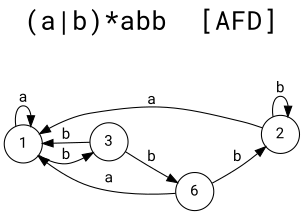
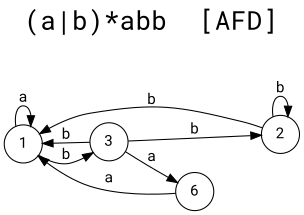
  digraph {
    fontname="Roboto Mono"
    fontsize=25
    label="(a|b)*abb  [AFD]"
    labelloc=t
    rankdir=LR
    node [fontname="Roboto Mono" shape=circle]
    edge [fontname="Roboto Mono"]
    1
    3
    2
    n4 [label=6]
    1 -> 1 [label=a]
    1 -> 3 [label=b]
    3 -> 1 [label=b]
-   3 -> n4 [label=b]
-   2 -> 1 [label=a]
+   3 -> n4 [label=a]
+   2 -> 1 [label=b]
    2 -> 2 [label=b]
    n4 -> 1 [label=a]
-   n4 -> 2 [label=b]
+   3 -> 2 [label=b]
  }
